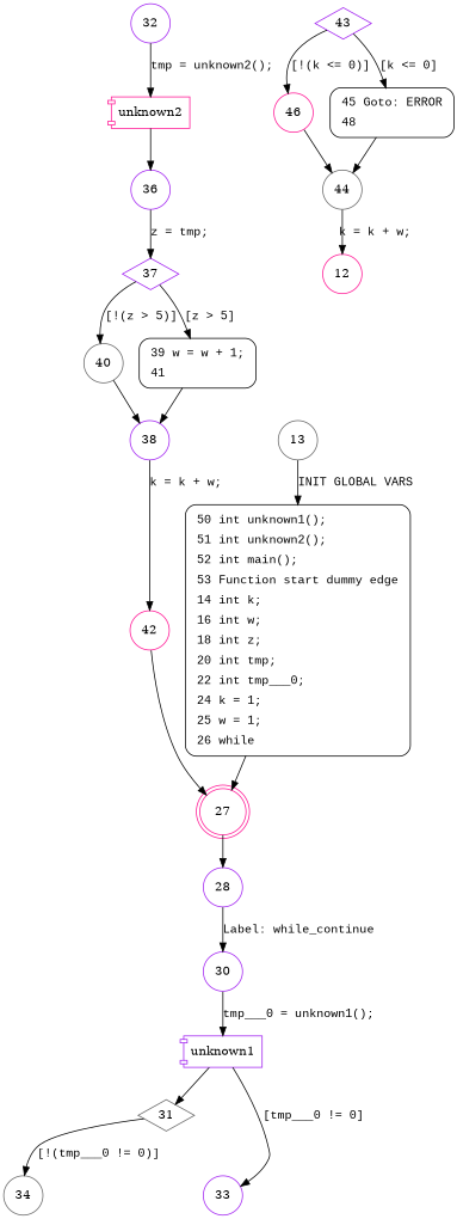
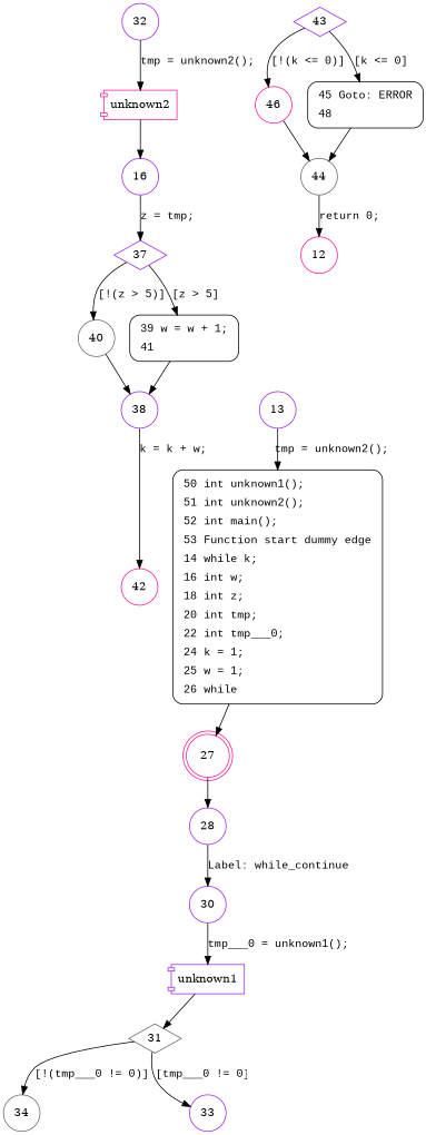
  digraph {
    node [shape=circle color=purple]
    edge [fontname="Courier New"]
-   n1 [fillcolor=white fontname="Courier New" label=<<table border="0" cellborder="0" cellpadding="3" bgcolor="white"><tr><td align="right">50</td><td align="left">int unknown1();</td></tr><tr><td align="right">51</td><td align="left">int unknown2();</td></tr><tr><td align="right">52</td><td align="left">int main();</td></tr><tr><td align="right">53</td><td align="left">Function start dummy edge</td></tr><tr><td align="right">14</td><td align="left">int k;</td></tr><tr><td align="right">16</td><td align="left">int w;</td></tr><tr><td align="right">18</td><td align="left">int z;</td></tr><tr><td align="right">20</td><td align="left">int tmp;</td></tr><tr><td align="right">22</td><td align="left">int tmp___0;</td></tr><tr><td align="right">24</td><td align="left">k = 1;</td></tr><tr><td align="right">25</td><td align="left">w = 1;</td></tr><tr><td align="right">26</td><td align="left">while</td></tr></table>> penwidth=1 shape=Mrecord style="filled,bold" color=""]
-   13 [color=gray40]
+   n1 [fillcolor=white fontname="Courier New" label=<<table border="0" cellborder="0" cellpadding="3" bgcolor="white"><tr><td align="right">50</td><td align="left">int unknown1();</td></tr><tr><td align="right">51</td><td align="left">int unknown2();</td></tr><tr><td align="right">52</td><td align="left">int main();</td></tr><tr><td align="right">53</td><td align="left">Function start dummy edge</td></tr><tr><td align="right">14</td><td align="left">while k;</td></tr><tr><td align="right">16</td><td align="left">int w;</td></tr><tr><td align="right">18</td><td align="left">int z;</td></tr><tr><td align="right">20</td><td align="left">int tmp;</td></tr><tr><td align="right">22</td><td align="left">int tmp___0;</td></tr><tr><td align="right">24</td><td align="left">k = 1;</td></tr><tr><td align="right">25</td><td align="left">w = 1;</td></tr><tr><td align="right">26</td><td align="left">while</td></tr></table>> penwidth=1 shape=Mrecord style="filled,bold" color=""]
+   13
    27 [color=deeppink shape=doublecircle]
    28
    30
    n6 [label=unknown1 shape=component]
    31 [color=gray40 shape=diamond]
    34 [color=gray40]
    33
    43 [shape=diamond]
    46 [color=deeppink]
    n12 [fillcolor=white fontname="Courier New" label=<<table border="0" cellborder="0" cellpadding="3" bgcolor="white"><tr><td align="right">45</td><td align="left">Goto: ERROR</td></tr><tr><td align="right">48</td><td align="left"></td></tr></table>> penwidth=1 shape=Mrecord style="filled,bold" color=""]
    n13 [color=deeppink label=unknown2 shape=component]
    32
-   36
+   36 [label=16]
    37 [shape=diamond]
    40 [color=gray40]
    n18 [fillcolor=white fontname="Courier New" label=<<table border="0" cellborder="0" cellpadding="3" bgcolor="white"><tr><td align="right">39</td><td align="left">w = w + 1;</td></tr><tr><td align="right">41</td><td align="left"></td></tr></table>> penwidth=1 shape=Mrecord style="filled,bold" color=""]
    38
    42 [color=deeppink]
    44 [color=gray40]
    12 [color=deeppink]
    n1 -> 27 [fontname=""]
-   13 -> n1 [label="INIT GLOBAL VARS"]
+   13 -> n1 [label="tmp = unknown2();"]
    27 -> 28
    28 -> 30 [label="Label: while_continue"]
    30 -> n6 [label="tmp___0 = unknown1();"]
    n6 -> 31
    31 -> 34 [label="[!(tmp___0 != 0)]"]
-   n6 -> 33 [label="[tmp___0 != 0]"]
+   31 -> 33 [label="[tmp___0 != 0]"]
    43 -> 46 [label="[!(k <= 0)]"]
    43 -> n12 [label="[k <= 0]"]
    46 -> 44
    n12 -> 44 [fontname=""]
    n13 -> 36
    32 -> n13 [label="tmp = unknown2();"]
    36 -> 37 [label="z = tmp;"]
    37 -> 40 [label="[!(z > 5)]"]
    37 -> n18 [label="[z > 5]"]
    40 -> 38
    n18 -> 38 [fontname=""]
    38 -> 42 [label="k = k + w;"]
-   42 -> 27
-   44 -> 12 [label="k = k + w;"]
+   44 -> 12 [label="return 0;"]
  }
